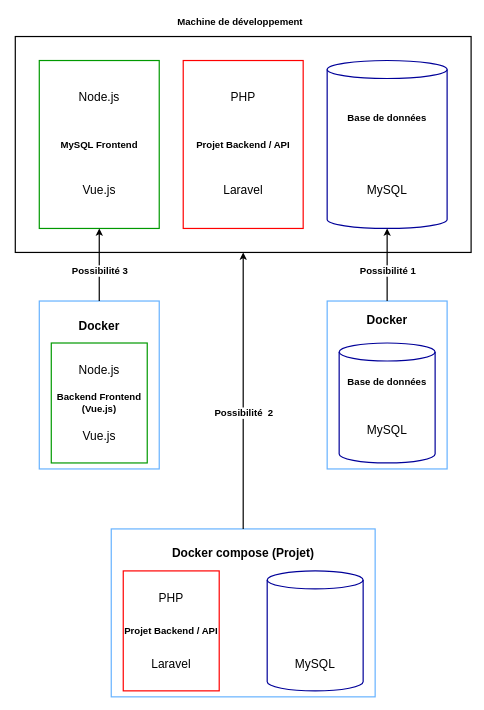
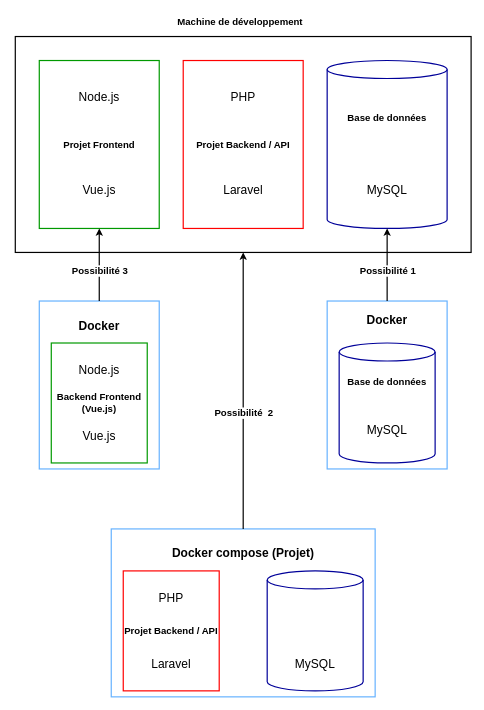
  <mxCell id="0" />
  <mxCell id="1" parent="0" />
  <mxCell id="2" value="" style="rounded=0;whiteSpace=wrap;html=1;fillColor=none;strokeWidth=2;" parent="1" vertex="1"><mxGeometry x="25" y="60" width="760" height="360" as="geometry" /></mxCell>
  <mxCell id="3" value="&lt;span style=&quot;font-size: 16px;&quot;&gt;Machine de développement&lt;/span&gt;" style="text;html=1;strokeColor=none;fillColor=none;align=center;verticalAlign=middle;whiteSpace=wrap;rounded=0;fontStyle=1;fontSize=16;" parent="1" vertex="1"><mxGeometry x="20" y="20" width="760" height="30" as="geometry" /></mxCell>
- <mxCell id="4" value="&lt;font style=&quot;font-size: 16px;&quot;&gt;MySQL Frontend&lt;/font&gt;" style="rounded=0;whiteSpace=wrap;html=1;strokeWidth=2;fillColor=none;fontSize=16;strokeColor=#009900;fontStyle=1" parent="1" vertex="1"><mxGeometry x="65" y="100" width="200" height="280" as="geometry" /></mxCell>
+ <mxCell id="4" value="&lt;font style=&quot;font-size: 16px;&quot;&gt;Projet Frontend&lt;/font&gt;" style="rounded=0;whiteSpace=wrap;html=1;strokeWidth=2;fillColor=none;fontSize=16;strokeColor=#009900;fontStyle=1" parent="1" vertex="1"><mxGeometry x="65" y="100" width="200" height="280" as="geometry" /></mxCell>
  <mxCell id="5" value="Projet Backend / API" style="rounded=0;whiteSpace=wrap;html=1;strokeWidth=2;fillColor=none;fontSize=16;strokeColor=#FF0000;fontStyle=1" parent="1" vertex="1"><mxGeometry x="305" y="100" width="200" height="280" as="geometry" /></mxCell>
  <mxCell id="6" value="" style="shape=cylinder3;whiteSpace=wrap;html=1;boundedLbl=1;backgroundOutline=1;size=15;strokeWidth=2;fillColor=none;fontSize=14;strokeColor=#000099;" parent="1" vertex="1"><mxGeometry x="545" y="100" width="200" height="280" as="geometry" /></mxCell>
  <mxCell id="7" value="Base de données" style="text;html=1;strokeColor=none;fillColor=none;align=center;verticalAlign=middle;whiteSpace=wrap;rounded=0;fontSize=16;fontStyle=1" parent="1" vertex="1"><mxGeometry x="545" y="180" width="200" height="30" as="geometry" /></mxCell>
  <mxCell id="8" value="Node.js" style="text;html=1;strokeColor=none;fillColor=none;align=center;verticalAlign=middle;whiteSpace=wrap;rounded=0;fontSize=20;" parent="1" vertex="1"><mxGeometry x="65" y="145" width="200" height="30" as="geometry" /></mxCell>
  <mxCell id="9" value="Vue.js" style="text;html=1;strokeColor=none;fillColor=none;align=center;verticalAlign=middle;whiteSpace=wrap;rounded=0;fontSize=20;" parent="1" vertex="1"><mxGeometry x="65" y="300" width="200" height="30" as="geometry" /></mxCell>
  <mxCell id="10" value="PHP" style="text;html=1;strokeColor=none;fillColor=none;align=center;verticalAlign=middle;whiteSpace=wrap;rounded=0;fontSize=20;" parent="1" vertex="1"><mxGeometry x="305" y="145" width="200" height="30" as="geometry" /></mxCell>
  <mxCell id="11" value="Laravel" style="text;html=1;strokeColor=none;fillColor=none;align=center;verticalAlign=middle;whiteSpace=wrap;rounded=0;fontSize=20;" parent="1" vertex="1"><mxGeometry x="305" y="300" width="200" height="30" as="geometry" /></mxCell>
  <mxCell id="12" value="MySQL" style="text;html=1;strokeColor=none;fillColor=none;align=center;verticalAlign=middle;whiteSpace=wrap;rounded=0;fontSize=20;" parent="1" vertex="1"><mxGeometry x="545" y="300" width="200" height="30" as="geometry" /></mxCell>
  <mxCell id="13" value="" style="rounded=0;whiteSpace=wrap;html=1;fontSize=14;strokeWidth=2;fillColor=none;strokeColor=#66B2FF;" vertex="1" parent="1"><mxGeometry x="545" y="501" width="200" height="280" as="geometry" /></mxCell>
  <mxCell id="14" value="" style="shape=cylinder3;whiteSpace=wrap;html=1;boundedLbl=1;backgroundOutline=1;size=15;strokeWidth=2;fillColor=none;fontSize=14;strokeColor=#000099;" vertex="1" parent="1"><mxGeometry x="565" y="571" width="160" height="200" as="geometry" /></mxCell>
  <mxCell id="15" value="Base de données" style="text;html=1;strokeColor=none;fillColor=none;align=center;verticalAlign=middle;whiteSpace=wrap;rounded=0;fontSize=16;fontStyle=1" vertex="1" parent="1"><mxGeometry x="565" y="621" width="160" height="30" as="geometry" /></mxCell>
  <mxCell id="16" value="MySQL" style="text;html=1;strokeColor=none;fillColor=none;align=center;verticalAlign=middle;whiteSpace=wrap;rounded=0;fontSize=20;" vertex="1" parent="1"><mxGeometry x="565" y="701" width="160" height="30" as="geometry" /></mxCell>
  <mxCell id="17" value="Docker" style="text;html=1;strokeColor=none;fillColor=none;align=center;verticalAlign=middle;whiteSpace=wrap;rounded=0;fontSize=20;fontStyle=1" vertex="1" parent="1"><mxGeometry x="545" y="516" width="200" height="30" as="geometry" /></mxCell>
  <mxCell id="18" value="" style="rounded=0;whiteSpace=wrap;html=1;fontSize=14;strokeWidth=2;fillColor=none;strokeColor=#66B2FF;" vertex="1" parent="1"><mxGeometry x="185" y="881" width="440" height="280" as="geometry" /></mxCell>
  <mxCell id="19" value="Projet Backend / API" style="rounded=0;whiteSpace=wrap;html=1;strokeWidth=2;fillColor=none;fontSize=16;fontStyle=1;strokeColor=#FF0000;" vertex="1" parent="1"><mxGeometry x="205" y="951" width="160" height="200" as="geometry" /></mxCell>
  <mxCell id="20" value="" style="shape=cylinder3;whiteSpace=wrap;html=1;boundedLbl=1;backgroundOutline=1;size=15;strokeWidth=2;fillColor=none;fontSize=14;fontColor=#000000;strokeColor=#000099;" vertex="1" parent="1"><mxGeometry x="445" y="951" width="160" height="200" as="geometry" /></mxCell>
  <mxCell id="21" value="PHP" style="text;html=1;strokeColor=none;fillColor=none;align=center;verticalAlign=middle;whiteSpace=wrap;rounded=0;fontSize=20;" vertex="1" parent="1"><mxGeometry x="205" y="981" width="160" height="30" as="geometry" /></mxCell>
  <mxCell id="22" value="Laravel" style="text;html=1;strokeColor=none;fillColor=none;align=center;verticalAlign=middle;whiteSpace=wrap;rounded=0;fontSize=20;" vertex="1" parent="1"><mxGeometry x="205" y="1091" width="160" height="30" as="geometry" /></mxCell>
  <mxCell id="23" value="MySQL" style="text;html=1;strokeColor=none;fillColor=none;align=center;verticalAlign=middle;whiteSpace=wrap;rounded=0;fontSize=20;" vertex="1" parent="1"><mxGeometry x="445" y="1091" width="160" height="30" as="geometry" /></mxCell>
  <mxCell id="24" value="Docker compose (Projet)" style="text;html=1;strokeColor=none;fillColor=none;align=center;verticalAlign=middle;whiteSpace=wrap;rounded=0;fontSize=20;fontStyle=1" vertex="1" parent="1"><mxGeometry x="185" y="906" width="440" height="30" as="geometry" /></mxCell>
  <mxCell id="25" value="" style="rounded=0;whiteSpace=wrap;html=1;strokeWidth=2;fillColor=none;fontSize=14;strokeColor=#66B2FF;" vertex="1" parent="1"><mxGeometry x="65" y="501" width="200" height="280" as="geometry" /></mxCell>
  <mxCell id="26" value="&lt;span style=&quot;font-size: 16px;&quot;&gt;Backend Frontend (Vue.js)&lt;/span&gt;" style="rounded=0;whiteSpace=wrap;html=1;strokeWidth=2;fillColor=none;fontSize=16;strokeColor=#009900;fontStyle=1" vertex="1" parent="1"><mxGeometry x="85" y="571" width="160" height="200" as="geometry" /></mxCell>
  <mxCell id="27" value="Node.js" style="text;html=1;strokeColor=none;fillColor=none;align=center;verticalAlign=middle;whiteSpace=wrap;rounded=0;fontSize=20;" vertex="1" parent="1"><mxGeometry x="65" y="601" width="200" height="30" as="geometry" /></mxCell>
  <mxCell id="28" value="Vue.js" style="text;html=1;strokeColor=none;fillColor=none;align=center;verticalAlign=middle;whiteSpace=wrap;rounded=0;fontSize=20;" vertex="1" parent="1"><mxGeometry x="65" y="711" width="200" height="30" as="geometry" /></mxCell>
  <mxCell id="29" value="Docker" style="text;html=1;strokeColor=none;fillColor=none;align=center;verticalAlign=middle;whiteSpace=wrap;rounded=0;fontSize=20;fontStyle=1" vertex="1" parent="1"><mxGeometry x="65" y="526" width="200" height="30" as="geometry" /></mxCell>
  <mxCell id="30" value="" style="endArrow=classic;html=1;rounded=0;fillColor=#000000;entryX=0.5;entryY=1;entryDx=0;entryDy=0;entryPerimeter=0;exitX=0.5;exitY=0;exitDx=0;exitDy=0;strokeWidth=2;" edge="1" parent="1" source="13" target="6"><mxGeometry width="50" height="50" relative="1" as="geometry"><mxPoint x="375" y="521" as="sourcePoint" /><mxPoint x="425" y="471" as="targetPoint" /></mxGeometry></mxCell>
  <mxCell id="31" value="Possibilité&amp;nbsp;1" style="edgeLabel;html=1;align=center;verticalAlign=middle;resizable=0;points=[];fontSize=16;fontStyle=1" vertex="1" connectable="0" parent="30"><mxGeometry x="-0.157" relative="1" as="geometry"><mxPoint as="offset" /></mxGeometry></mxCell>
  <mxCell id="32" value="" style="endArrow=classic;html=1;rounded=0;fillColor=#000000;exitX=0.5;exitY=0;exitDx=0;exitDy=0;strokeWidth=2;" edge="1" parent="1" source="18" target="2"><mxGeometry width="50" height="50" relative="1" as="geometry"><mxPoint x="397.5" y="591.5" as="sourcePoint" /><mxPoint x="397.5" y="470.5" as="targetPoint" /></mxGeometry></mxCell>
  <mxCell id="33" value="Possibilité&amp;nbsp;&amp;nbsp;2" style="edgeLabel;html=1;align=center;verticalAlign=middle;resizable=0;points=[];fontSize=16;fontStyle=1" vertex="1" connectable="0" parent="32"><mxGeometry x="-0.157" relative="1" as="geometry"><mxPoint as="offset" /></mxGeometry></mxCell>
  <mxCell id="34" value="" style="endArrow=classic;html=1;rounded=0;fillColor=#000000;exitX=0.5;exitY=0;exitDx=0;exitDy=0;strokeWidth=2;entryX=0.5;entryY=1;entryDx=0;entryDy=0;" edge="1" parent="1" source="25" target="4"><mxGeometry width="50" height="50" relative="1" as="geometry"><mxPoint x="415" y="891" as="sourcePoint" /><mxPoint x="415" y="430" as="targetPoint" /></mxGeometry></mxCell>
  <mxCell id="35" value="Possibilité 3" style="edgeLabel;html=1;align=center;verticalAlign=middle;resizable=0;points=[];fontSize=16;fontStyle=1" vertex="1" connectable="0" parent="34"><mxGeometry x="-0.157" relative="1" as="geometry"><mxPoint as="offset" /></mxGeometry></mxCell>
